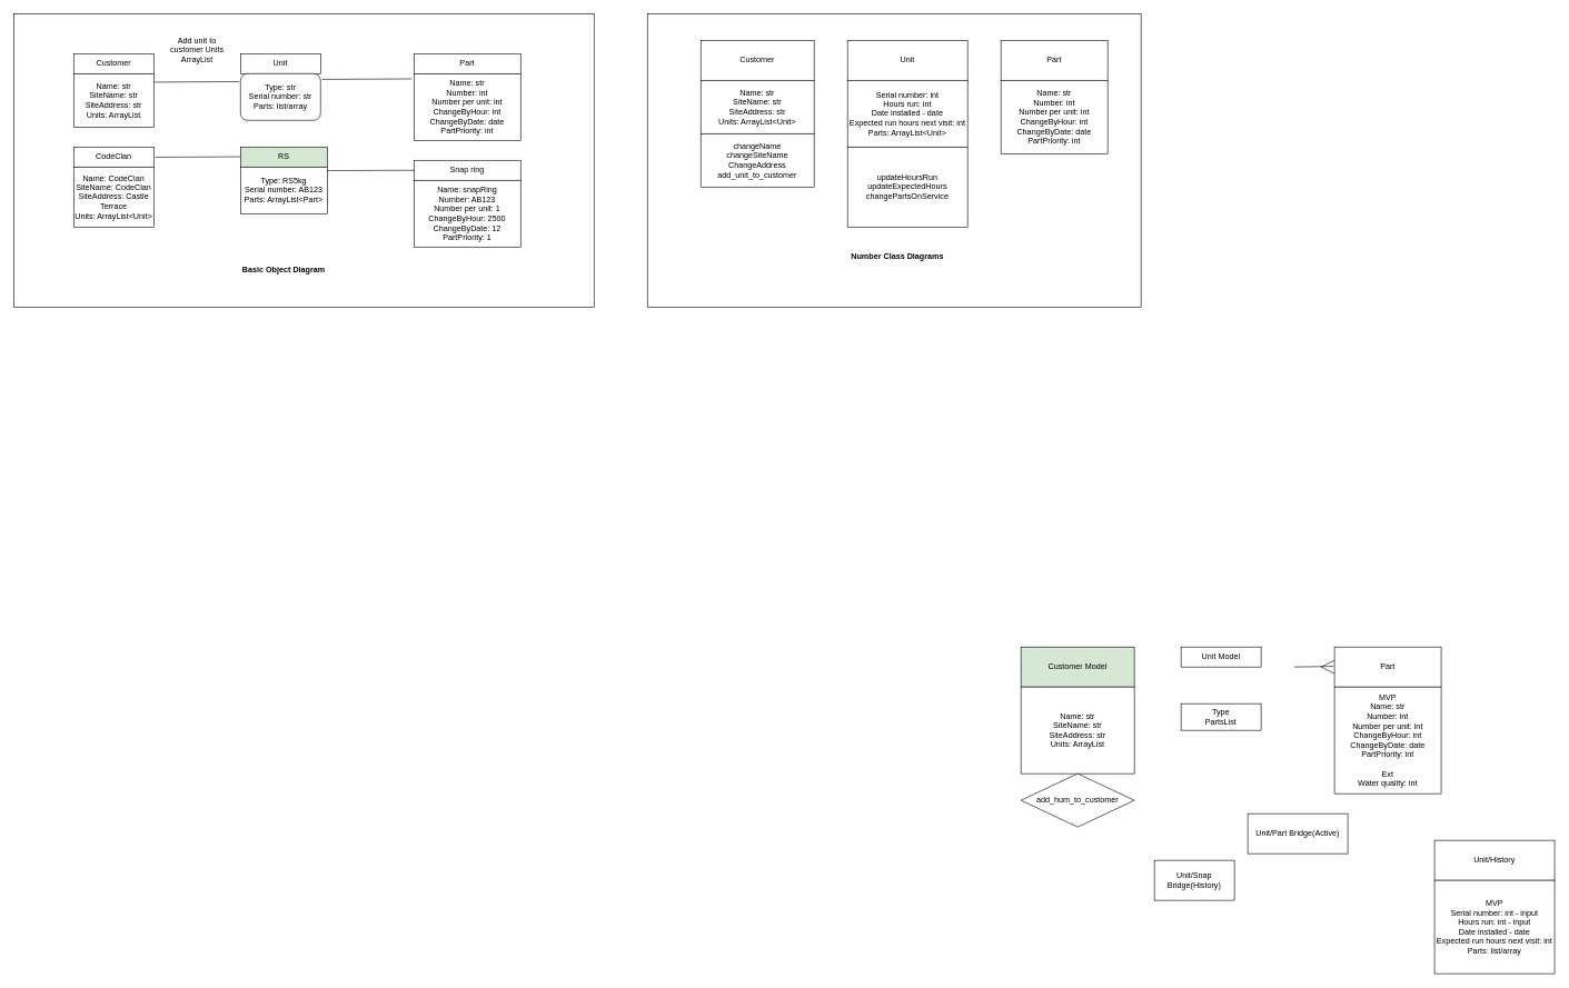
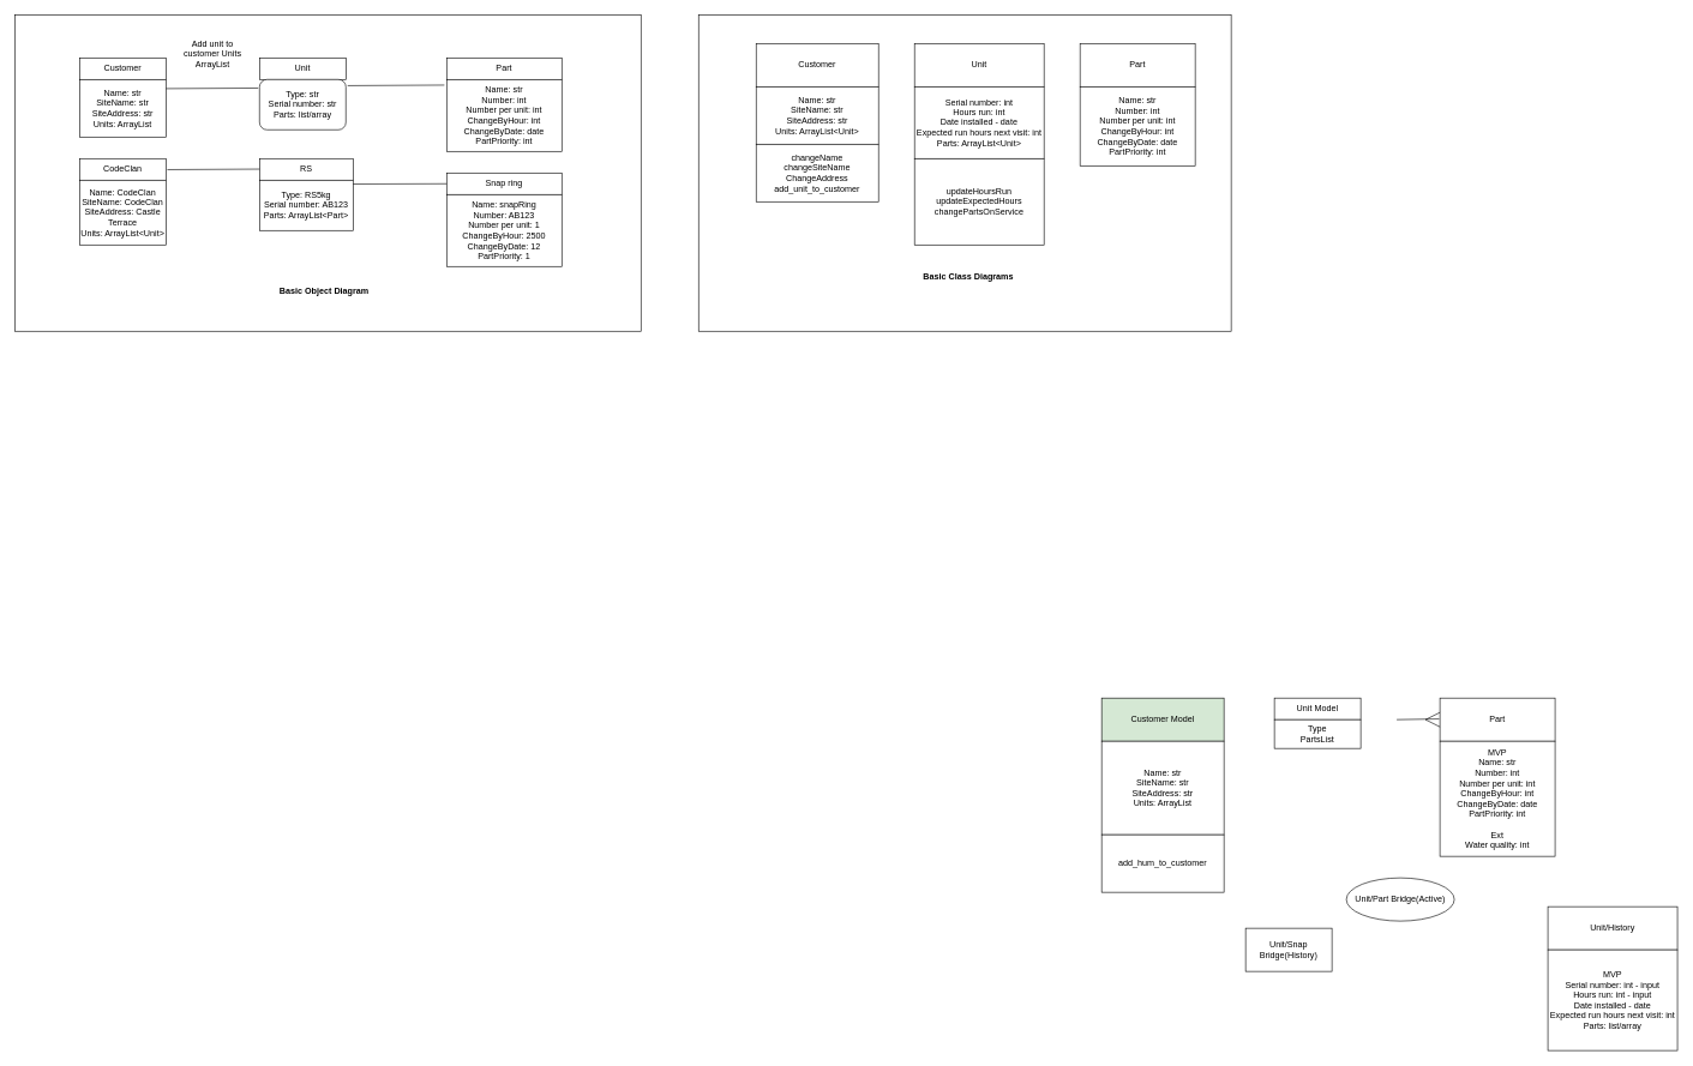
  <mxCell id="0" />
  <mxCell id="1" parent="0" />
  <mxCell id="2" value="" style="rounded=0;whiteSpace=wrap;html=1;" vertex="1" parent="1"><mxGeometry x="970" y="20" width="740" height="440" as="geometry" /></mxCell>
  <mxCell id="3" value="" style="rounded=0;whiteSpace=wrap;html=1;" vertex="1" parent="1"><mxGeometry x="20" y="20" width="870" height="440" as="geometry" /></mxCell>
  <mxCell id="4" value="Customer" style="rounded=0;whiteSpace=wrap;html=1;" vertex="1" parent="1"><mxGeometry x="110" y="80" width="120" height="30" as="geometry" /></mxCell>
  <mxCell id="5" value="Name: str&lt;br&gt;SiteName: str&lt;br&gt;SiteAddress: str&lt;br&gt;Units: ArrayList" style="rounded=0;whiteSpace=wrap;html=1;" vertex="1" parent="1"><mxGeometry x="110" y="110" width="120" height="80" as="geometry" /></mxCell>
  <mxCell id="6" value="Unit" style="rounded=0;whiteSpace=wrap;html=1;" vertex="1" parent="1"><mxGeometry x="360" y="80" width="120" height="30" as="geometry" /></mxCell>
  <mxCell id="7" style="edgeStyle=orthogonalEdgeStyle;rounded=0;orthogonalLoop=1;jettySize=auto;html=1;exitX=0.5;exitY=1;exitDx=0;exitDy=0;" edge="1" parent="1" source="6" target="6"><mxGeometry relative="1" as="geometry" /></mxCell>
  <mxCell id="8" value="Type: str&lt;br&gt;Serial number: str&lt;br&gt;Parts: list/array" style="whiteSpace=wrap;html=1;rounded=1;" vertex="1" parent="1"><mxGeometry x="360" y="110" width="120" height="70" as="geometry" /></mxCell>
  <mxCell id="9" value="" style="endArrow=none;html=1;rounded=0;exitX=1.001;exitY=0.159;exitDx=0;exitDy=0;exitPerimeter=0;entryX=-0.015;entryY=0.171;entryDx=0;entryDy=0;entryPerimeter=0;" edge="1" parent="1" source="5" target="8"><mxGeometry width="50" height="50" relative="1" as="geometry"><mxPoint x="270" y="160" as="sourcePoint" /><mxPoint x="320" y="110" as="targetPoint" /></mxGeometry></mxCell>
  <mxCell id="10" value="CodeClan" style="rounded=0;whiteSpace=wrap;html=1;" vertex="1" parent="1"><mxGeometry x="110" y="220" width="120" height="30" as="geometry" /></mxCell>
  <mxCell id="11" value="Name: CodeClan&lt;br&gt;SiteName: CodeClan&lt;br&gt;SiteAddress: Castle Terrace&lt;br&gt;Units: ArrayList&amp;lt;Unit&amp;gt;" style="rounded=0;whiteSpace=wrap;html=1;" vertex="1" parent="1"><mxGeometry x="110" y="250" width="120" height="90" as="geometry" /></mxCell>
- <mxCell id="12" value="RS" style="rounded=0;whiteSpace=wrap;html=1;fillColor=#d5e8d4;" vertex="1" parent="1"><mxGeometry x="360" y="220" width="130" height="30" as="geometry" /></mxCell>
+ <mxCell id="12" value="RS" style="rounded=0;whiteSpace=wrap;html=1;" vertex="1" parent="1"><mxGeometry x="360" y="220" width="130" height="30" as="geometry" /></mxCell>
  <mxCell id="13" value="Type: RS5kg&lt;br&gt;Serial number: AB123&lt;br&gt;Parts: ArrayList&amp;lt;Part&amp;gt;" style="rounded=0;whiteSpace=wrap;html=1;" vertex="1" parent="1"><mxGeometry x="360" y="250" width="130" height="70" as="geometry" /></mxCell>
  <mxCell id="14" value="" style="endArrow=none;html=1;rounded=0;exitX=1.001;exitY=0.159;exitDx=0;exitDy=0;exitPerimeter=0;entryX=-0.015;entryY=0.171;entryDx=0;entryDy=0;entryPerimeter=0;" edge="1" parent="1"><mxGeometry width="50" height="50" relative="1" as="geometry"><mxPoint x="231.92" y="235.37" as="sourcePoint" /><mxPoint x="360" y="234.62" as="targetPoint" /></mxGeometry></mxCell>
  <mxCell id="15" value="Add unit to customer Units ArrayList" style="text;html=1;strokeColor=none;fillColor=none;align=center;verticalAlign=middle;whiteSpace=wrap;rounded=0;" vertex="1" parent="1"><mxGeometry x="250" y="30" width="90" height="90" as="geometry" /></mxCell>
  <mxCell id="16" value="Part" style="rounded=0;whiteSpace=wrap;html=1;" vertex="1" parent="1"><mxGeometry x="620" y="80" width="160" height="30" as="geometry" /></mxCell>
  <mxCell id="17" value="Name: str&lt;br&gt;Number: int&lt;br&gt;Number per unit: int&lt;br&gt;ChangeByHour: int&lt;br&gt;ChangeByDate: date&lt;br&gt;PartPriority: int" style="rounded=0;whiteSpace=wrap;html=1;" vertex="1" parent="1"><mxGeometry x="620" y="110" width="160" height="100" as="geometry" /></mxCell>
  <mxCell id="18" value="Snap ring" style="rounded=0;whiteSpace=wrap;html=1;" vertex="1" parent="1"><mxGeometry x="620" y="240" width="160" height="30" as="geometry" /></mxCell>
  <mxCell id="19" value="Name: snapRing&lt;br&gt;Number: AB123&lt;br&gt;Number per unit: 1&lt;br&gt;ChangeByHour: 2500&lt;br&gt;ChangeByDate: 12&lt;br&gt;PartPriority: 1" style="rounded=0;whiteSpace=wrap;html=1;" vertex="1" parent="1"><mxGeometry x="620" y="270" width="160" height="100" as="geometry" /></mxCell>
  <mxCell id="20" value="" style="endArrow=none;html=1;rounded=0;exitX=1.02;exitY=0.123;exitDx=0;exitDy=0;exitPerimeter=0;entryX=-0.02;entryY=0.078;entryDx=0;entryDy=0;entryPerimeter=0;" edge="1" parent="1" source="8" target="17"><mxGeometry width="50" height="50" relative="1" as="geometry"><mxPoint x="540" y="170" as="sourcePoint" /><mxPoint x="590" y="120" as="targetPoint" /></mxGeometry></mxCell>
  <mxCell id="21" value="" style="endArrow=none;html=1;rounded=0;exitX=1.02;exitY=0.123;exitDx=0;exitDy=0;exitPerimeter=0;" edge="1" parent="1"><mxGeometry width="50" height="50" relative="1" as="geometry"><mxPoint x="490" y="255.4" as="sourcePoint" /><mxPoint x="620" y="255" as="targetPoint" /></mxGeometry></mxCell>
- <mxCell id="22" value="&lt;b&gt;Basic Object Diagram&lt;/b&gt;" style="text;html=1;strokeColor=none;fillColor=none;align=center;verticalAlign=middle;whiteSpace=wrap;rounded=0;" vertex="1" parent="1"><mxGeometry x="250" y="390" width="350" height="30" as="geometry" /></mxCell>
+ <mxCell id="22" value="&lt;b&gt;Basic Object Diagram&lt;/b&gt;" style="text;html=1;strokeColor=none;fillColor=none;align=center;verticalAlign=middle;whiteSpace=wrap;rounded=0;" vertex="1" parent="1"><mxGeometry x="275" y="390" width="350" height="30" as="geometry" /></mxCell>
  <mxCell id="23" value="Customer" style="rounded=0;whiteSpace=wrap;html=1;" vertex="1" parent="1"><mxGeometry x="1050" y="60" width="170" height="60" as="geometry" /></mxCell>
  <mxCell id="24" value="Name: str&lt;br&gt;SiteName: str&lt;br&gt;SiteAddress: str&lt;br&gt;Units: ArrayList&amp;lt;Unit&amp;gt;" style="rounded=0;whiteSpace=wrap;html=1;" vertex="1" parent="1"><mxGeometry x="1050" y="120" width="170" height="80" as="geometry" /></mxCell>
  <mxCell id="25" value="changeName&lt;br&gt;changeSiteName&lt;br&gt;ChangeAddress&lt;br&gt;add_unit_to_customer" style="rounded=0;whiteSpace=wrap;html=1;" vertex="1" parent="1"><mxGeometry x="1050" y="200" width="170" height="80" as="geometry" /></mxCell>
  <mxCell id="26" value="Unit" style="rounded=0;whiteSpace=wrap;html=1;" vertex="1" parent="1"><mxGeometry x="1270" y="60" width="180" height="60" as="geometry" /></mxCell>
  <mxCell id="27" value="Serial number: int&lt;br&gt;Hours run: int&lt;br&gt;Date installed - date&lt;br&gt;Expected run hours next visit: int&lt;br&gt;Parts: ArrayList&amp;lt;Unit&amp;gt;" style="rounded=0;whiteSpace=wrap;html=1;" vertex="1" parent="1"><mxGeometry x="1270" y="120" width="180" height="100" as="geometry" /></mxCell>
  <mxCell id="28" value="updateHoursRun&lt;br&gt;updateExpectedHours&lt;br&gt;changePartsOnService" style="rounded=0;whiteSpace=wrap;html=1;" vertex="1" parent="1"><mxGeometry x="1270" y="220" width="180" height="120" as="geometry" /></mxCell>
  <mxCell id="29" value="Part" style="rounded=0;whiteSpace=wrap;html=1;" vertex="1" parent="1"><mxGeometry x="1500" y="60" width="160" height="60" as="geometry" /></mxCell>
  <mxCell id="30" value="Name: str&lt;br&gt;Number: int&lt;br&gt;Number per unit: int&lt;br&gt;ChangeByHour: int&lt;br&gt;ChangeByDate: date&lt;br&gt;PartPriority: int" style="rounded=0;whiteSpace=wrap;html=1;" vertex="1" parent="1"><mxGeometry x="1500" y="120" width="160" height="110" as="geometry" /></mxCell>
- <mxCell id="31" value="&lt;b&gt;Number Class Diagrams&lt;/b&gt;" style="text;html=1;strokeColor=none;fillColor=none;align=center;verticalAlign=middle;whiteSpace=wrap;rounded=0;" vertex="1" parent="1"><mxGeometry x="1180" y="370" width="330" height="30" as="geometry" /></mxCell>
+ <mxCell id="31" value="&lt;b&gt;Basic Class Diagrams&lt;/b&gt;" style="text;html=1;strokeColor=none;fillColor=none;align=center;verticalAlign=middle;whiteSpace=wrap;rounded=0;" vertex="1" parent="1"><mxGeometry x="1180" y="370" width="330" height="30" as="geometry" /></mxCell>
  <mxCell id="32" value="Unit/History" style="rounded=0;whiteSpace=wrap;html=1;" vertex="1" parent="1"><mxGeometry x="2150" y="1260" width="180" height="60" as="geometry" /></mxCell>
  <mxCell id="33" value="MVP&lt;br&gt;Serial number: int - input&lt;br&gt;Hours run: int - input&lt;br&gt;Date installed - date&lt;br&gt;Expected run hours next visit: int&lt;br&gt;Parts: list/array" style="rounded=0;whiteSpace=wrap;html=1;" vertex="1" parent="1"><mxGeometry x="2150" y="1320" width="180" height="140" as="geometry" /></mxCell>
  <mxCell id="34" style="edgeStyle=orthogonalEdgeStyle;rounded=0;orthogonalLoop=1;jettySize=auto;html=1;exitX=0.5;exitY=1;exitDx=0;exitDy=0;" edge="1" parent="1" source="32" target="32"><mxGeometry relative="1" as="geometry" /></mxCell>
  <mxCell id="35" value="Part" style="rounded=0;whiteSpace=wrap;html=1;" vertex="1" parent="1"><mxGeometry x="2000" y="970" width="160" height="60" as="geometry" /></mxCell>
  <mxCell id="36" value="MVP&lt;br&gt;Name: str&lt;br&gt;Number: int&lt;br&gt;Number per unit: int&lt;br&gt;ChangeByHour: int&lt;br&gt;ChangeByDate: date&lt;br&gt;PartPriority: int&lt;br&gt;&lt;br&gt;Ext&lt;br&gt;Water quality: int" style="rounded=0;whiteSpace=wrap;html=1;" vertex="1" parent="1"><mxGeometry x="2000" y="1030" width="160" height="160" as="geometry" /></mxCell>
  <mxCell id="37" value="Customer Model" style="rounded=0;whiteSpace=wrap;html=1;fillColor=#d5e8d4;" vertex="1" parent="1"><mxGeometry x="1530" y="970" width="170" height="60" as="geometry" /></mxCell>
  <mxCell id="38" value="Name: str&lt;br&gt;SiteName: str&lt;br&gt;SiteAddress: str&lt;br&gt;Units: ArrayList" style="rounded=0;whiteSpace=wrap;html=1;" vertex="1" parent="1"><mxGeometry x="1530" y="1030" width="170" height="130" as="geometry" /></mxCell>
- <mxCell id="39" value="add_hum_to_customer&lt;br&gt;" style="rhombus;whiteSpace=wrap;html=1;" vertex="1" parent="1"><mxGeometry x="1530" y="1160" width="170" height="80" as="geometry" /></mxCell>
- <mxCell id="40" value="Unit/Part Bridge(Active)" style="rounded=0;whiteSpace=wrap;html=1;" vertex="1" parent="1"><mxGeometry x="1870" y="1220" width="150" height="60" as="geometry" /></mxCell>
+ <mxCell id="39" value="add_hum_to_customer&lt;br&gt;" style="rounded=0;whiteSpace=wrap;html=1;" vertex="1" parent="1"><mxGeometry x="1530" y="1160" width="170" height="80" as="geometry" /></mxCell>
+ <mxCell id="40" value="Unit/Part Bridge(Active)" style="ellipse;whiteSpace=wrap;html=1;" vertex="1" parent="1"><mxGeometry x="1870" y="1220" width="150" height="60" as="geometry" /></mxCell>
  <mxCell id="41" value="" style="endArrow=none;html=1;rounded=0;entryX=-0.006;entryY=0.65;entryDx=0;entryDy=0;entryPerimeter=0;" edge="1" parent="1"><mxGeometry width="50" height="50" relative="1" as="geometry"><mxPoint x="1940" y="1000" as="sourcePoint" /><mxPoint x="1998.92" y="999" as="targetPoint" /></mxGeometry></mxCell>
  <mxCell id="42" value="" style="endArrow=none;html=1;rounded=0;" edge="1" parent="1"><mxGeometry width="50" height="50" relative="1" as="geometry"><mxPoint x="1980" y="1000" as="sourcePoint" /><mxPoint x="2000" y="1010" as="targetPoint" /></mxGeometry></mxCell>
  <mxCell id="43" value="" style="endArrow=none;html=1;rounded=0;entryX=0;entryY=0.5;entryDx=0;entryDy=0;" edge="1" parent="1"><mxGeometry width="50" height="50" relative="1" as="geometry"><mxPoint x="1980" y="1000" as="sourcePoint" /><mxPoint x="2000" y="990" as="targetPoint" /></mxGeometry></mxCell>
  <mxCell id="44" value="Unit/Snap Bridge(History)" style="rounded=0;whiteSpace=wrap;html=1;" vertex="1" parent="1"><mxGeometry x="1730" y="1290" width="120" height="60" as="geometry" /></mxCell>
  <mxCell id="45" value="Unit Model" style="rounded=0;whiteSpace=wrap;html=1;" vertex="1" parent="1"><mxGeometry x="1770" y="970" width="120" height="30" as="geometry" /></mxCell>
- <mxCell id="46" value="Type&lt;br&gt;PartsList" style="rounded=0;whiteSpace=wrap;html=1;" vertex="1" parent="1"><mxGeometry x="1770" y="1055" width="120" height="40" as="geometry" /></mxCell>
+ <mxCell id="46" value="Type&lt;br&gt;PartsList" style="rounded=0;whiteSpace=wrap;html=1;" vertex="1" parent="1"><mxGeometry x="1770" y="1000" width="120" height="40" as="geometry" /></mxCell>
